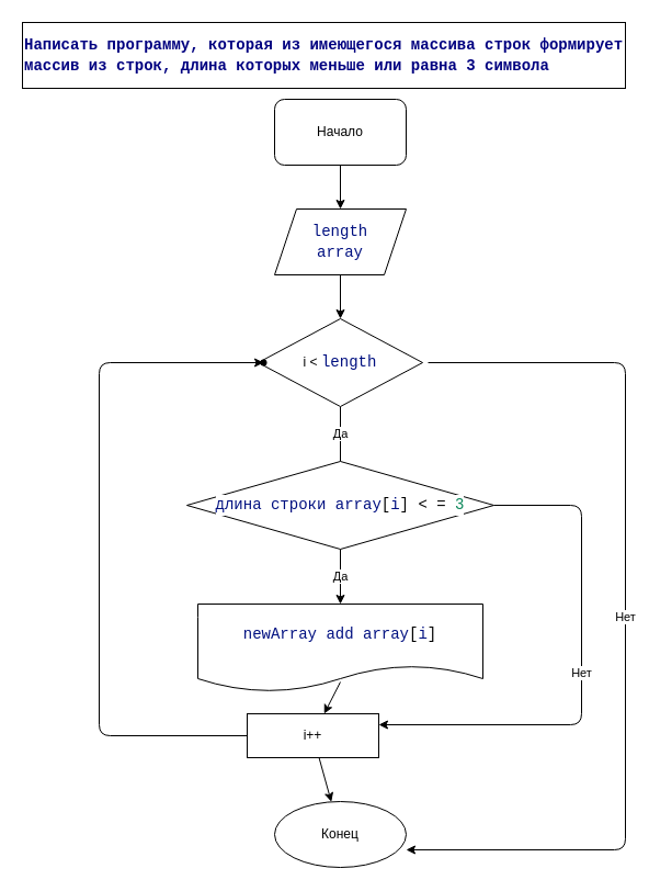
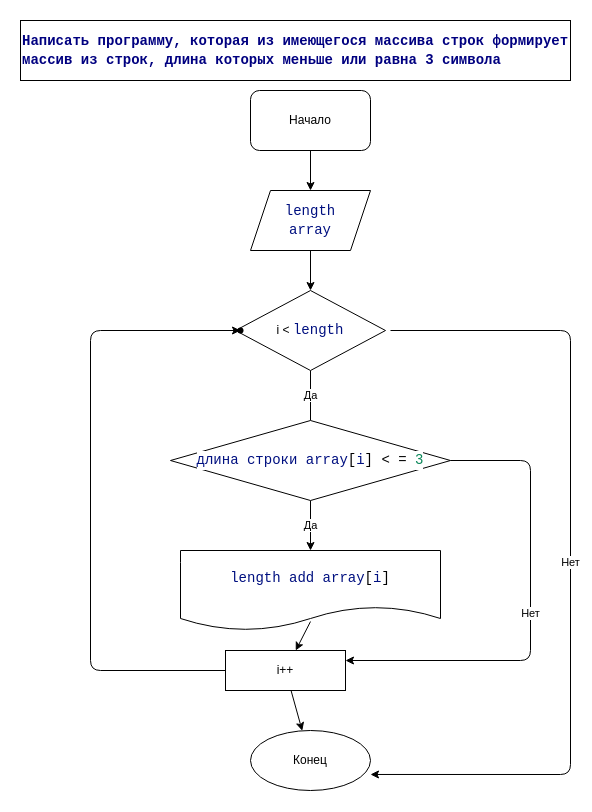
  <mxCell id="0" />
  <mxCell id="1" parent="0" />
  <mxCell id="2" value="&lt;div style=&quot;background-color: rgb(255 , 255 , 255) ; font-family: &amp;#34;consolas&amp;#34; , &amp;#34;courier new&amp;#34; , monospace ; font-size: 14px ; line-height: 19px&quot;&gt;&lt;span style=&quot;color: #000080 ; font-weight: bold&quot;&gt;Написать программу, которая из имеющегося массива строк формирует массив из строк, длина которых меньше или равна 3 символа&lt;/span&gt;&lt;/div&gt;" style="whiteSpace=wrap;html=1;align=left;" vertex="1" parent="1"><mxGeometry x="20" y="20" width="550" height="60" as="geometry" /></mxCell>
  <mxCell id="3" value="Начало" style="rounded=1;whiteSpace=wrap;html=1;" vertex="1" parent="1"><mxGeometry x="250" y="90" width="120" height="60" as="geometry" /></mxCell>
  <mxCell id="4" value="" style="edgeStyle=none;html=1;entryX=0.5;entryY=0;entryDx=0;entryDy=0;exitX=0.5;exitY=1;exitDx=0;exitDy=0;" edge="1" parent="1" source="3"><mxGeometry relative="1" as="geometry"><mxPoint x="310" y="160" as="sourcePoint" /><mxPoint x="310" y="190" as="targetPoint" /></mxGeometry></mxCell>
  <mxCell id="5" value="" style="edgeStyle=none;html=1;" edge="1" parent="1" target="7"><mxGeometry relative="1" as="geometry"><mxPoint x="310" y="250" as="sourcePoint" /></mxGeometry></mxCell>
  <mxCell id="6" value="Да" style="edgeStyle=none;html=1;endArrow=none;" edge="1" parent="1" source="7" target="9"><mxGeometry relative="1" as="geometry" /></mxCell>
  <mxCell id="7" value="i &amp;lt;&amp;nbsp;&lt;span style=&quot;color: rgb(0 , 16 , 128) ; background-color: rgb(255 , 255 , 255) ; font-family: &amp;#34;consolas&amp;#34; , &amp;#34;courier new&amp;#34; , monospace ; font-size: 14px&quot;&gt;length&lt;/span&gt;" style="rhombus;whiteSpace=wrap;html=1;rounded=0;" vertex="1" parent="1"><mxGeometry x="235" y="290" width="150" height="80" as="geometry" /></mxCell>
  <mxCell id="8" value="Да" style="edgeStyle=none;html=1;" edge="1" parent="1" source="9" target="11"><mxGeometry relative="1" as="geometry" /></mxCell>
  <mxCell id="9" value="&lt;div style=&quot;background-color: rgb(255 , 255 , 255) ; font-family: &amp;#34;consolas&amp;#34; , &amp;#34;courier new&amp;#34; , monospace ; font-size: 14px ; line-height: 19px&quot;&gt;&lt;span style=&quot;color: #001080&quot;&gt;длина строки array&lt;/span&gt;[&lt;span style=&quot;color: #001080&quot;&gt;i&lt;/span&gt;]&amp;nbsp;&amp;lt; = &lt;span style=&quot;color: #098658&quot;&gt;3&lt;/span&gt;&lt;/div&gt;" style="rhombus;whiteSpace=wrap;html=1;rounded=0;" vertex="1" parent="1"><mxGeometry x="170" y="420" width="280" height="80" as="geometry" /></mxCell>
  <mxCell id="10" value="" style="edgeStyle=none;html=1;exitX=0.5;exitY=0.888;exitDx=0;exitDy=0;exitPerimeter=0;" edge="1" parent="1" source="11" target="16"><mxGeometry relative="1" as="geometry" /></mxCell>
- <mxCell id="11" value="&lt;div style=&quot;background-color: rgb(255 , 255 , 255) ; font-family: &amp;#34;consolas&amp;#34; , &amp;#34;courier new&amp;#34; , monospace ; font-size: 14px ; line-height: 19px&quot;&gt;&lt;span style=&quot;color: #001080&quot;&gt;newArray add&amp;nbsp;&lt;/span&gt;&lt;span style=&quot;color: #001080&quot;&gt;array&lt;/span&gt;[&lt;span style=&quot;color: #001080&quot;&gt;i&lt;/span&gt;]&lt;/div&gt;" style="shape=document;whiteSpace=wrap;html=1;boundedLbl=1;rounded=0;" vertex="1" parent="1"><mxGeometry x="180" y="550" width="260" height="80" as="geometry" /></mxCell>
+ <mxCell id="11" value="&lt;div style=&quot;background-color: rgb(255 , 255 , 255) ; font-family: &amp;#34;consolas&amp;#34; , &amp;#34;courier new&amp;#34; , monospace ; font-size: 14px ; line-height: 19px&quot;&gt;&lt;span style=&quot;color: #001080&quot;&gt;length add&amp;nbsp;&lt;/span&gt;&lt;span style=&quot;color: #001080&quot;&gt;array&lt;/span&gt;[&lt;span style=&quot;color: #001080&quot;&gt;i&lt;/span&gt;]&lt;/div&gt;" style="shape=document;whiteSpace=wrap;html=1;boundedLbl=1;rounded=0;" vertex="1" parent="1"><mxGeometry x="180" y="550" width="260" height="80" as="geometry" /></mxCell>
  <mxCell id="12" value="Нет" style="edgeStyle=none;html=1;entryX=1;entryY=0.733;entryDx=0;entryDy=0;entryPerimeter=0;" edge="1" parent="1" target="18"><mxGeometry relative="1" as="geometry"><mxPoint x="390" y="330" as="sourcePoint" /><mxPoint x="460" y="700" as="targetPoint" /><Array as="points"><mxPoint x="570" y="330" /><mxPoint x="570" y="774" /></Array></mxGeometry></mxCell>
  <mxCell id="13" value="Нет" style="edgeStyle=none;html=1;entryX=1;entryY=0.25;entryDx=0;entryDy=0;" edge="1" parent="1" target="16"><mxGeometry relative="1" as="geometry"><mxPoint x="450" y="460" as="sourcePoint" /><mxPoint x="490" y="459.5" as="targetPoint" /><Array as="points"><mxPoint x="530" y="460" /><mxPoint x="530" y="660" /></Array></mxGeometry></mxCell>
  <mxCell id="14" value="" style="edgeStyle=none;html=1;" edge="1" parent="1" source="16" target="17"><mxGeometry relative="1" as="geometry"><Array as="points"><mxPoint x="90" y="670" /><mxPoint x="90" y="330" /></Array></mxGeometry></mxCell>
  <mxCell id="15" value="" style="edgeStyle=none;html=1;" edge="1" parent="1" source="16" target="18"><mxGeometry relative="1" as="geometry" /></mxCell>
  <mxCell id="16" value="i++" style="whiteSpace=wrap;html=1;rounded=0;" vertex="1" parent="1"><mxGeometry x="225" y="650" width="120" height="40" as="geometry" /></mxCell>
  <mxCell id="17" value="" style="shape=waypoint;sketch=0;size=6;pointerEvents=1;points=[];fillColor=default;resizable=0;rotatable=0;perimeter=centerPerimeter;snapToPoint=1;rounded=0;" vertex="1" parent="1"><mxGeometry x="220" y="310" width="40" height="40" as="geometry" /></mxCell>
  <mxCell id="18" value="Конец" style="ellipse;whiteSpace=wrap;html=1;rounded=0;" vertex="1" parent="1"><mxGeometry x="250" y="730" width="120" height="60" as="geometry" /></mxCell>
  <mxCell id="19" value="&lt;div style=&quot;background-color: rgb(255 , 255 , 255) ; font-family: &amp;#34;consolas&amp;#34; , &amp;#34;courier new&amp;#34; , monospace ; font-size: 14px ; line-height: 19px&quot;&gt;&lt;span style=&quot;color: rgb(0 , 16 , 128)&quot;&gt;length&lt;/span&gt;&lt;/div&gt;&lt;div style=&quot;background-color: rgb(255 , 255 , 255) ; font-family: &amp;#34;consolas&amp;#34; , &amp;#34;courier new&amp;#34; , monospace ; font-size: 14px ; line-height: 19px&quot;&gt;&lt;span style=&quot;color: rgb(0 , 16 , 128)&quot;&gt;array&lt;/span&gt;&lt;/div&gt;" style="shape=parallelogram;perimeter=parallelogramPerimeter;whiteSpace=wrap;html=1;fixedSize=1;" vertex="1" parent="1"><mxGeometry x="250" y="190" width="120" height="60" as="geometry" /></mxCell>
